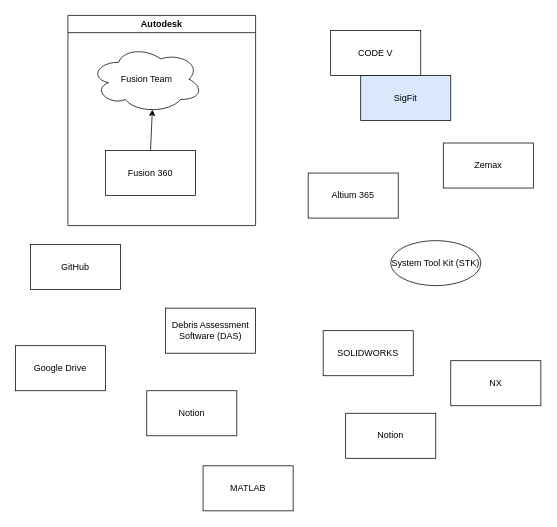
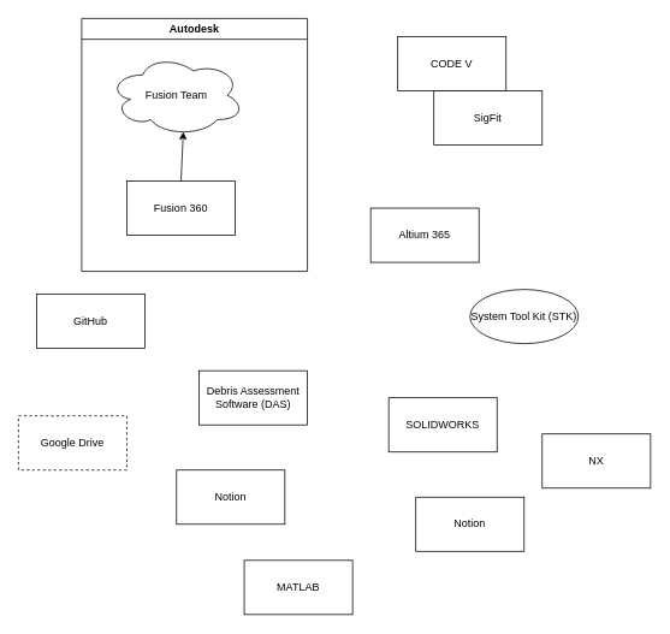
  <mxCell id="0" />
  <mxCell id="1" parent="0" />
  <mxCell id="2" value="Autodesk" style="swimlane;whiteSpace=wrap;html=1;startSize=23;rounded=0;" parent="1" vertex="1"><mxGeometry x="90" y="20" width="250" height="280" as="geometry" /></mxCell>
  <mxCell id="3" value="Fusion Team" style="ellipse;shape=cloud;whiteSpace=wrap;html=1;align=center;rounded=0;" parent="2" vertex="1"><mxGeometry x="30" y="40" width="150" height="90" as="geometry" /></mxCell>
  <mxCell id="4" style="edgeStyle=none;html=1;exitX=0.5;exitY=0;exitDx=0;exitDy=0;entryX=0.55;entryY=0.95;entryDx=0;entryDy=0;entryPerimeter=0;jumpStyle=none;rounded=0;" parent="2" source="5" target="3" edge="1"><mxGeometry relative="1" as="geometry" /></mxCell>
  <mxCell id="5" value="Fusion 360" style="rounded=0;whiteSpace=wrap;html=1;" parent="2" vertex="1"><mxGeometry x="50" y="180" width="120" height="60" as="geometry" /></mxCell>
  <mxCell id="6" value="Altium 365" style="rounded=0;whiteSpace=wrap;html=1;" parent="1" vertex="1"><mxGeometry x="410" y="230" width="120" height="60" as="geometry" /></mxCell>
  <mxCell id="7" value="Debris Assessment Software (DAS)" style="rounded=0;whiteSpace=wrap;html=1;" parent="1" vertex="1"><mxGeometry x="220" y="410" width="120" height="60" as="geometry" /></mxCell>
  <mxCell id="8" value="System Tool Kit (STK)" style="ellipse;whiteSpace=wrap;html=1;" parent="1" vertex="1"><mxGeometry x="520" y="320" width="120" height="60" as="geometry" /></mxCell>
  <mxCell id="9" value="SOLIDWORKS" style="rounded=0;whiteSpace=wrap;html=1;" parent="1" vertex="1"><mxGeometry x="430" y="440" width="120" height="60" as="geometry" /></mxCell>
  <mxCell id="10" value="NX" style="rounded=0;whiteSpace=wrap;html=1;" parent="1" vertex="1"><mxGeometry x="600" y="480" width="120" height="60" as="geometry" /></mxCell>
  <mxCell id="11" value="MATLAB" style="rounded=0;whiteSpace=wrap;html=1;" parent="1" vertex="1"><mxGeometry x="270" y="620" width="120" height="60" as="geometry" /></mxCell>
  <mxCell id="12" value="GitHub" style="rounded=0;whiteSpace=wrap;html=1;" parent="1" vertex="1"><mxGeometry x="40" y="325" width="120" height="60" as="geometry" /></mxCell>
- <mxCell id="13" value="Google Drive" style="rounded=0;whiteSpace=wrap;html=1;" parent="1" vertex="1"><mxGeometry x="20" y="460" width="120" height="60" as="geometry" /></mxCell>
+ <mxCell id="13" value="Google Drive" style="rounded=0;whiteSpace=wrap;html=1;dashed=1;" parent="1" vertex="1"><mxGeometry x="20" y="460" width="120" height="60" as="geometry" /></mxCell>
  <mxCell id="14" value="Notion" style="rounded=0;whiteSpace=wrap;html=1;" parent="1" vertex="1"><mxGeometry x="195" y="520" width="120" height="60" as="geometry" /></mxCell>
  <mxCell id="15" value="Notion" style="rounded=0;whiteSpace=wrap;html=1;" parent="1" vertex="1"><mxGeometry x="460" y="550" width="120" height="60" as="geometry" /></mxCell>
  <mxCell id="16" value="CODE V" style="rounded=0;whiteSpace=wrap;html=1;" vertex="1" parent="1"><mxGeometry x="440" y="40" width="120" height="60" as="geometry" /></mxCell>
- <mxCell id="17" value="SigFit" style="rounded=0;whiteSpace=wrap;html=1;fillColor=#dae8fc;" vertex="1" parent="1"><mxGeometry x="480" y="100" width="120" height="60" as="geometry" /></mxCell>
- <mxCell id="18" value="Zemax" style="rounded=0;whiteSpace=wrap;html=1;" vertex="1" parent="1"><mxGeometry x="590" y="190" width="120" height="60" as="geometry" /></mxCell>
+ <mxCell id="17" value="SigFit" style="rounded=0;whiteSpace=wrap;html=1;" vertex="1" parent="1"><mxGeometry x="480" y="100" width="120" height="60" as="geometry" /></mxCell>
